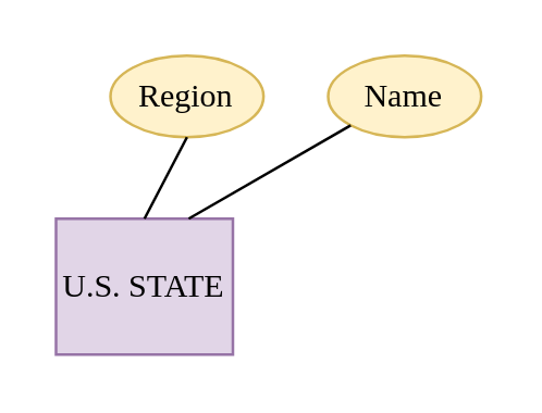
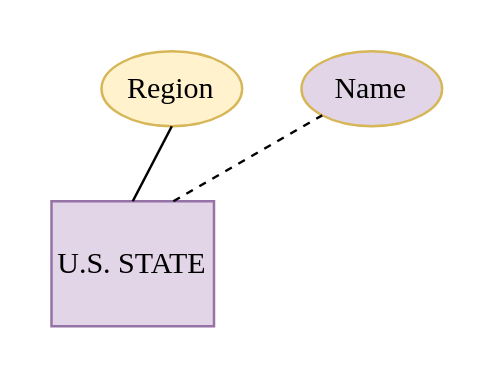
  <mxCell id="0" />
  <mxCell id="1" parent="0" />
  <mxCell id="2" value="&lt;font face=&quot;Times New Roman&quot;&gt;U.S. STATE&lt;/font&gt;" style="whiteSpace=wrap;html=1;align=center;fillColor=#e1d5e7;strokeColor=#9673a6;" vertex="1" parent="1"><mxGeometry x="20" y="80" width="65" height="50" as="geometry" /></mxCell>
- <mxCell id="3" value="&lt;font face=&quot;Times New Roman&quot;&gt;Name&lt;/font&gt;" style="ellipse;whiteSpace=wrap;html=1;align=center;fillColor=#fff2cc;strokeColor=#d6b656;" vertex="1" parent="1"><mxGeometry x="120" y="20" width="56.25" height="30" as="geometry" /></mxCell>
- <mxCell id="4" value="" style="endArrow=none;html=1;rounded=0;entryX=0;entryY=1;entryDx=0;entryDy=0;exitX=0.75;exitY=0;exitDx=0;exitDy=0;" edge="1" parent="1" source="2" target="3"><mxGeometry relative="1" as="geometry"><mxPoint x="-10" y="100" as="sourcePoint" /><mxPoint x="150" y="100" as="targetPoint" /></mxGeometry></mxCell>
+ <mxCell id="3" value="&lt;font face=&quot;Times New Roman&quot;&gt;Name&lt;/font&gt;" style="ellipse;whiteSpace=wrap;html=1;align=center;fillColor=#e1d5e7;strokeColor=#d6b656;" vertex="1" parent="1"><mxGeometry x="120" y="20" width="56.25" height="30" as="geometry" /></mxCell>
+ <mxCell id="4" value="" style="endArrow=none;html=1;rounded=0;entryX=0;entryY=1;entryDx=0;entryDy=0;exitX=0.75;exitY=0;exitDx=0;exitDy=0;dashed=1;" edge="1" parent="1" source="2" target="3"><mxGeometry relative="1" as="geometry"><mxPoint x="-10" y="100" as="sourcePoint" /><mxPoint x="150" y="100" as="targetPoint" /></mxGeometry></mxCell>
  <mxCell id="5" value="&lt;font face=&quot;Times New Roman&quot;&gt;Region&lt;/font&gt;" style="ellipse;whiteSpace=wrap;html=1;align=center;fillColor=#fff2cc;strokeColor=#d6b656;" vertex="1" parent="1"><mxGeometry x="40" y="20" width="56.25" height="30" as="geometry" /></mxCell>
  <mxCell id="6" value="" style="endArrow=none;html=1;rounded=0;entryX=0.5;entryY=1;entryDx=0;entryDy=0;exitX=0.5;exitY=0;exitDx=0;exitDy=0;" edge="1" parent="1" source="2" target="5"><mxGeometry relative="1" as="geometry"><mxPoint x="-10" y="100" as="sourcePoint" /><mxPoint x="150" y="100" as="targetPoint" /></mxGeometry></mxCell>
